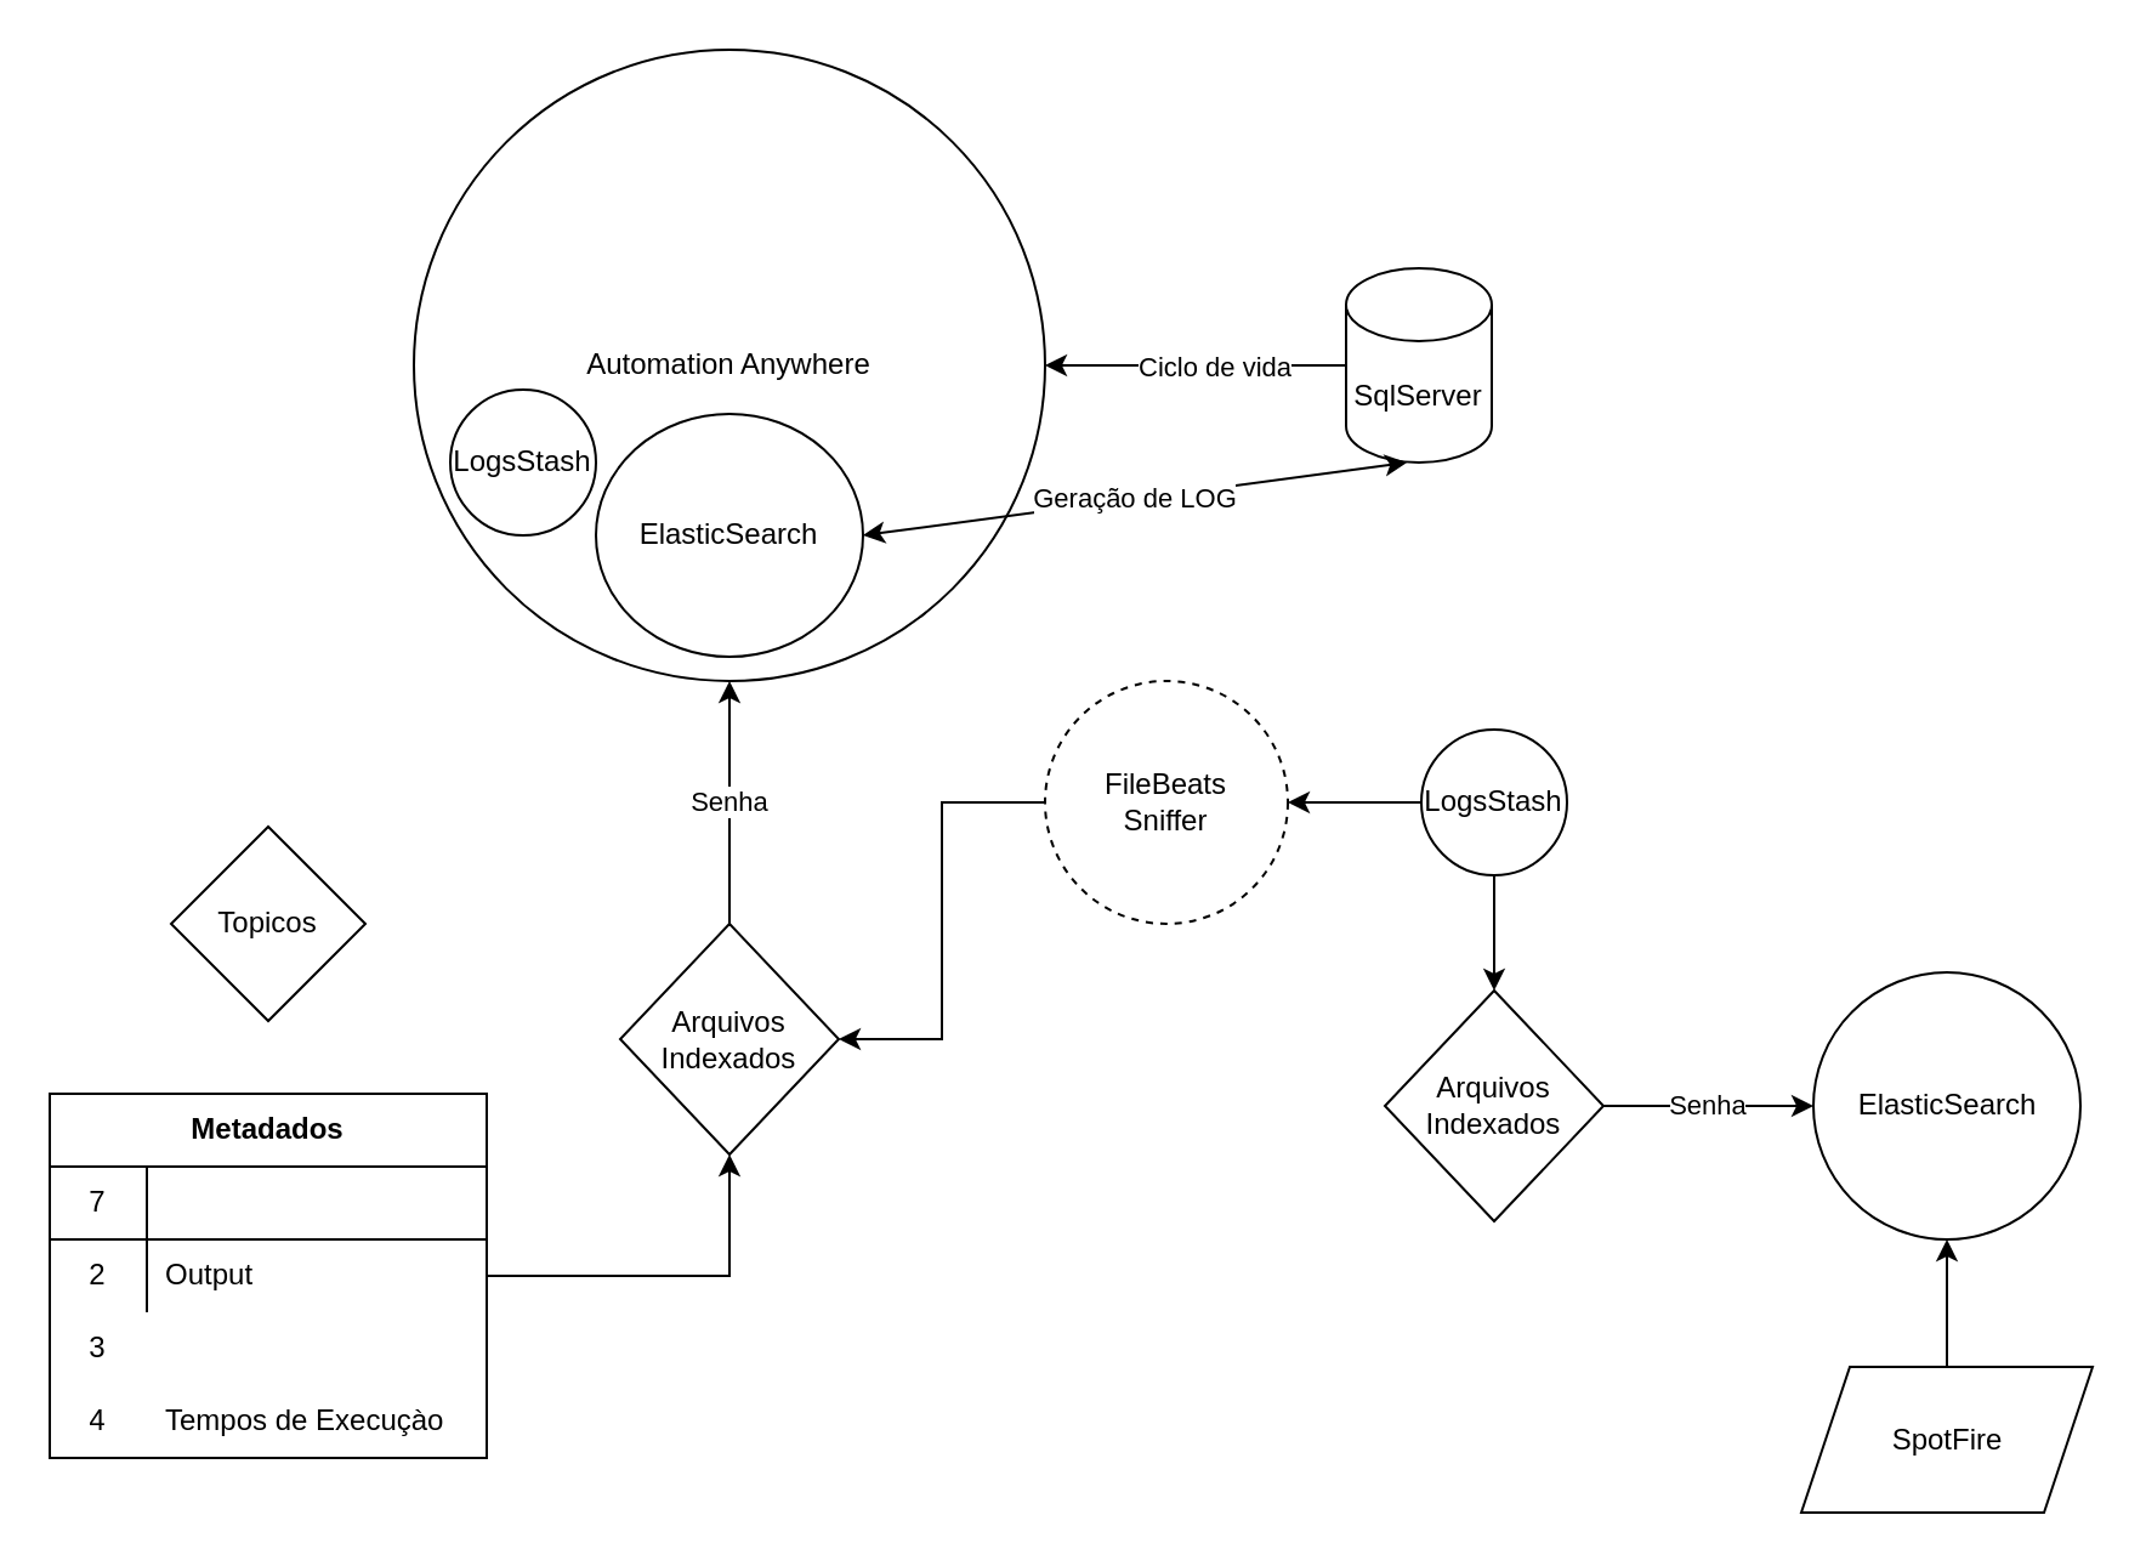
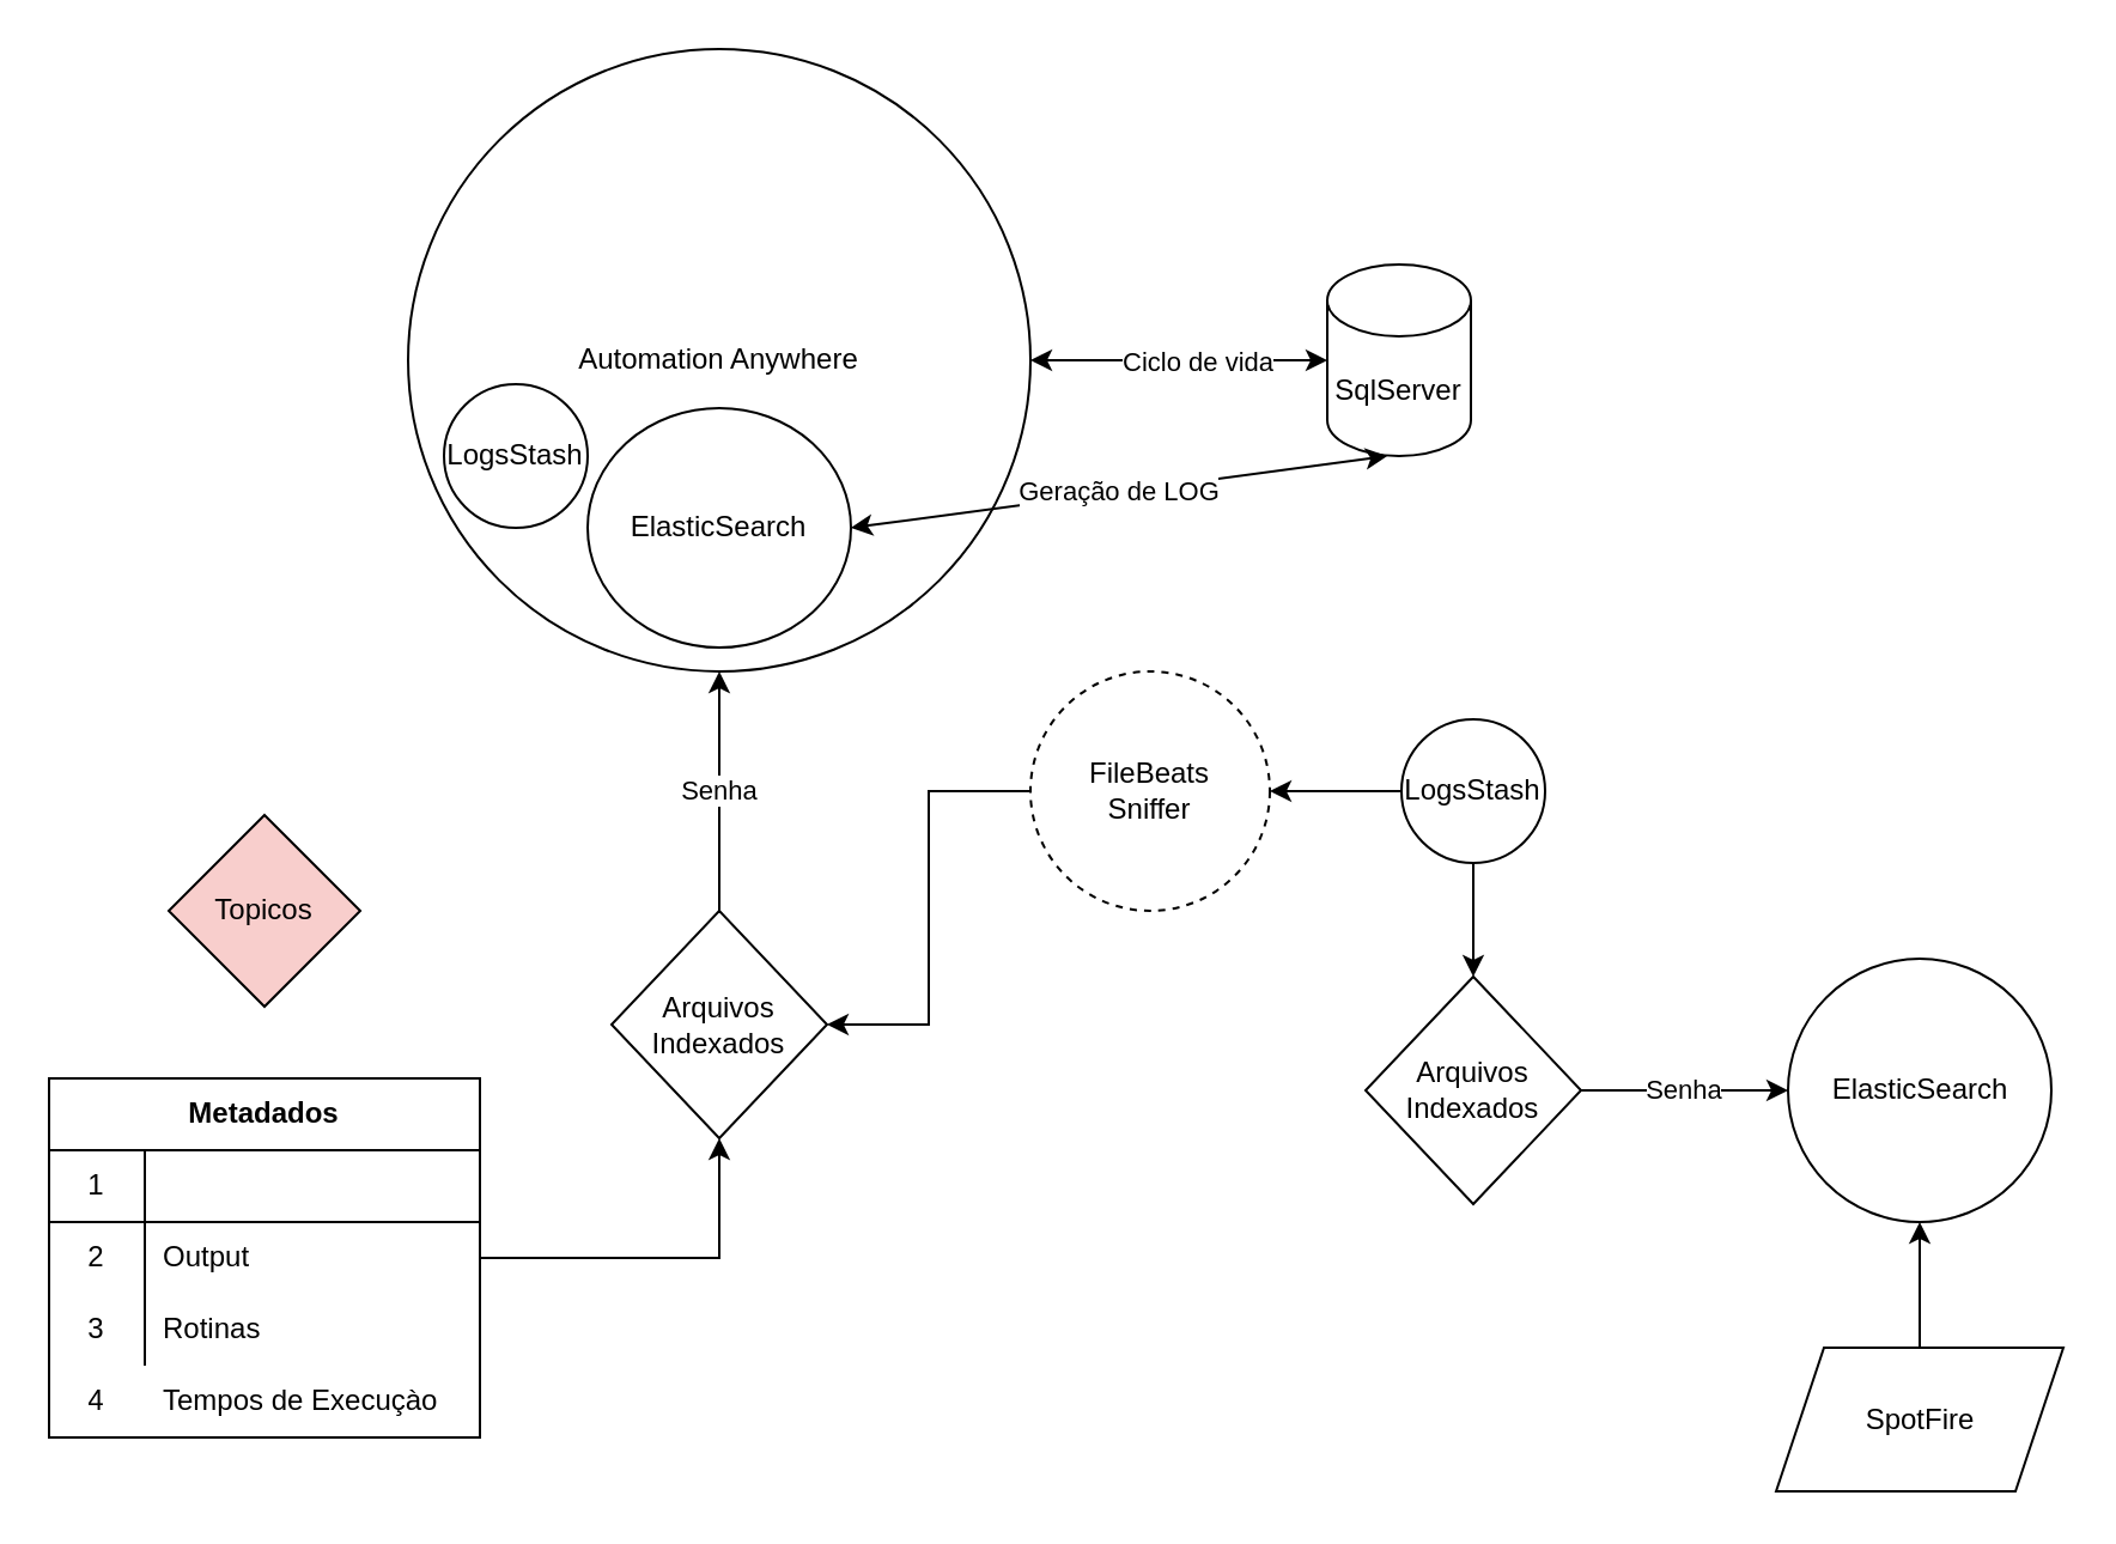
  <mxCell id="0" />
  <mxCell id="1" parent="0" />
  <mxCell id="2" value="Automation Anywhere" style="ellipse;whiteSpace=wrap;html=1;" vertex="1" parent="1"><mxGeometry y="20" width="260" height="260" as="geometry" x="170" /></mxCell>
  <mxCell id="3" value="ElasticSearch" style="ellipse;whiteSpace=wrap;html=1;" vertex="1" parent="1"><mxGeometry x="245" y="170" width="110" height="100" as="geometry" /></mxCell>
  <mxCell id="4" value="SqlServer&lt;br&gt;" style="shape=cylinder3;whiteSpace=wrap;html=1;boundedLbl=1;backgroundOutline=1;size=15;" vertex="1" parent="1"><mxGeometry x="554" y="110" width="60" height="80" as="geometry" /></mxCell>
- <mxCell id="5" value="" style="endArrow=none;startArrow=classic;html=1;exitX=1;exitY=0.5;exitDx=0;exitDy=0;entryX=0;entryY=0.5;entryDx=0;entryDy=0;entryPerimeter=0;" edge="1" parent="1" source="2" target="4"><mxGeometry width="50" height="50" relative="1" as="geometry"><mxPoint x="530" y="410" as="sourcePoint" /><mxPoint x="580" y="360" as="targetPoint" /></mxGeometry></mxCell>
+ <mxCell id="5" value="" style="endArrow=classic;startArrow=classic;html=1;exitX=1;exitY=0.5;exitDx=0;exitDy=0;entryX=0;entryY=0.5;entryDx=0;entryDy=0;entryPerimeter=0;" edge="1" parent="1" source="2" target="4"><mxGeometry width="50" height="50" relative="1" as="geometry"><mxPoint x="530" y="410" as="sourcePoint" /><mxPoint x="580" y="360" as="targetPoint" /></mxGeometry></mxCell>
  <mxCell id="6" value="Ciclo de vida" style="edgeLabel;html=1;align=center;verticalAlign=middle;resizable=0;points=[];" vertex="1" connectable="0" parent="5"><mxGeometry x="0.111" relative="1" as="geometry"><mxPoint as="offset" /></mxGeometry></mxCell>
  <mxCell id="7" value="Geração de LOG" style="endArrow=classic;startArrow=classic;html=1;exitX=1;exitY=0.5;exitDx=0;exitDy=0;" edge="1" parent="1" source="3"><mxGeometry width="50" height="50" relative="1" as="geometry"><mxPoint x="529" y="240" as="sourcePoint" /><mxPoint x="579" y="190" as="targetPoint" /></mxGeometry></mxCell>
  <mxCell id="8" value="ElasticSearch" style="ellipse;whiteSpace=wrap;html=1;" vertex="1" parent="1"><mxGeometry x="746.5" y="400" width="110" height="110" as="geometry" /></mxCell>
  <mxCell id="9" value="Senha" style="edgeStyle=orthogonalEdgeStyle;rounded=0;orthogonalLoop=1;jettySize=auto;html=1;exitX=0.5;exitY=0;exitDx=0;exitDy=0;" edge="1" parent="1" source="10" target="2"><mxGeometry relative="1" as="geometry" /></mxCell>
  <mxCell id="10" value="Arquivos Indexados" style="rhombus;whiteSpace=wrap;html=1;" vertex="1" parent="1"><mxGeometry x="255" y="380" width="90" height="95" as="geometry" /></mxCell>
  <mxCell id="11" value="Metadados" style="shape=table;html=1;whiteSpace=wrap;startSize=30;container=1;collapsible=0;childLayout=tableLayout;fixedRows=1;rowLines=0;fontStyle=1;align=center;" vertex="1" parent="1"><mxGeometry x="20" y="450" width="180" height="150" as="geometry" /></mxCell>
  <mxCell id="12" value="" style="shape=partialRectangle;html=1;whiteSpace=wrap;collapsible=0;dropTarget=0;pointerEvents=0;fillColor=none;top=0;left=0;bottom=1;right=0;points=[[0,0.5],[1,0.5]];portConstraint=eastwest;" vertex="1" parent="11"><mxGeometry y="30" width="180" height="30" as="geometry" /></mxCell>
- <mxCell id="13" value="7" style="shape=partialRectangle;html=1;whiteSpace=wrap;connectable=0;fillColor=none;top=0;left=0;bottom=0;right=0;overflow=hidden;" vertex="1" parent="12"><mxGeometry width="40" height="30" as="geometry" /></mxCell>
+ <mxCell id="13" value="1" style="shape=partialRectangle;html=1;whiteSpace=wrap;connectable=0;fillColor=none;top=0;left=0;bottom=0;right=0;overflow=hidden;" vertex="1" parent="12"><mxGeometry width="40" height="30" as="geometry" /></mxCell>
  <mxCell id="14" value="" style="shape=partialRectangle;html=1;whiteSpace=wrap;collapsible=0;dropTarget=0;pointerEvents=0;fillColor=none;top=0;left=0;bottom=0;right=0;points=[[0,0.5],[1,0.5]];portConstraint=eastwest;" vertex="1" parent="11"><mxGeometry y="60" width="180" height="30" as="geometry" /></mxCell>
  <mxCell id="15" value="2" style="shape=partialRectangle;html=1;whiteSpace=wrap;connectable=0;fillColor=none;top=0;left=0;bottom=0;right=0;overflow=hidden;" vertex="1" parent="14"><mxGeometry width="40" height="30" as="geometry" /></mxCell>
  <mxCell id="16" value="Output" style="shape=partialRectangle;html=1;whiteSpace=wrap;connectable=0;fillColor=none;top=0;left=0;bottom=0;right=0;align=left;spacingLeft=6;overflow=hidden;" vertex="1" parent="14"><mxGeometry x="40" width="140" height="30" as="geometry" /></mxCell>
  <mxCell id="17" value="" style="shape=partialRectangle;html=1;whiteSpace=wrap;collapsible=0;dropTarget=0;pointerEvents=0;fillColor=none;top=0;left=0;bottom=0;right=0;points=[[0,0.5],[1,0.5]];portConstraint=eastwest;" vertex="1" parent="11"><mxGeometry y="90" width="180" height="30" as="geometry" /></mxCell>
  <mxCell id="18" value="3" style="shape=partialRectangle;html=1;whiteSpace=wrap;connectable=0;fillColor=none;top=0;left=0;bottom=0;right=0;overflow=hidden;" vertex="1" parent="17"><mxGeometry width="40" height="30" as="geometry" /></mxCell>
+ <mxCell id="19" value="Rotinas" style="shape=partialRectangle;html=1;whiteSpace=wrap;connectable=0;fillColor=none;top=0;left=0;bottom=0;right=0;align=left;spacingLeft=6;overflow=hidden;" vertex="1" parent="17"><mxGeometry x="40" width="140" height="30" as="geometry" /></mxCell>
  <mxCell id="20" value="4" style="shape=partialRectangle;html=1;whiteSpace=wrap;connectable=0;fillColor=none;top=0;left=0;bottom=0;right=0;overflow=hidden;" vertex="1" parent="1"><mxGeometry x="20" y="570" width="40" height="30" as="geometry" /></mxCell>
  <mxCell id="21" value="Tempos de Execuçào" style="shape=partialRectangle;html=1;whiteSpace=wrap;connectable=0;fillColor=none;top=0;left=0;bottom=0;right=0;align=left;spacingLeft=6;overflow=hidden;" vertex="1" parent="1"><mxGeometry x="60" y="570" width="140" height="30" as="geometry" /></mxCell>
- <mxCell id="22" value="Topicos" style="rhombus;whiteSpace=wrap;html=1;" vertex="1" parent="1"><mxGeometry x="70" y="340" width="80" height="80" as="geometry" /></mxCell>
+ <mxCell id="22" value="Topicos" style="rhombus;whiteSpace=wrap;html=1;fillColor=#f8cecc;" vertex="1" parent="1"><mxGeometry x="70" y="340" width="80" height="80" as="geometry" /></mxCell>
  <mxCell id="23" style="edgeStyle=orthogonalEdgeStyle;rounded=0;orthogonalLoop=1;jettySize=auto;html=1;exitX=1;exitY=0.5;exitDx=0;exitDy=0;entryX=0.5;entryY=1;entryDx=0;entryDy=0;" edge="1" parent="1" source="14" target="10"><mxGeometry relative="1" as="geometry" /></mxCell>
  <mxCell id="24" style="edgeStyle=orthogonalEdgeStyle;rounded=0;orthogonalLoop=1;jettySize=auto;html=1;exitX=0.5;exitY=0;exitDx=0;exitDy=0;entryX=0.5;entryY=1;entryDx=0;entryDy=0;" edge="1" parent="1" source="25" target="8"><mxGeometry relative="1" as="geometry" /></mxCell>
  <mxCell id="25" value="SpotFire" style="shape=parallelogram;perimeter=parallelogramPerimeter;whiteSpace=wrap;html=1;fixedSize=1;" vertex="1" parent="1"><mxGeometry x="741.5" y="562.5" width="120" height="60" as="geometry" /></mxCell>
  <mxCell id="26" style="edgeStyle=orthogonalEdgeStyle;rounded=0;orthogonalLoop=1;jettySize=auto;html=1;exitX=0;exitY=0.5;exitDx=0;exitDy=0;entryX=1;entryY=0.5;entryDx=0;entryDy=0;" edge="1" parent="1" source="28" target="10"><mxGeometry relative="1" as="geometry" /></mxCell>
  <mxCell id="27" style="edgeStyle=orthogonalEdgeStyle;rounded=0;orthogonalLoop=1;jettySize=auto;html=1;exitX=0.5;exitY=1;exitDx=0;exitDy=0;entryX=0.5;entryY=0;entryDx=0;entryDy=0;" edge="1" parent="1" source="33" target="30"><mxGeometry relative="1" as="geometry" /></mxCell>
  <mxCell id="28" value="FileBeats&lt;br&gt;Sniffer" style="ellipse;whiteSpace=wrap;html=1;dashed=1;" vertex="1" parent="1"><mxGeometry x="430" y="280" width="100" height="100" as="geometry" /></mxCell>
  <mxCell id="29" value="Senha" style="edgeStyle=orthogonalEdgeStyle;rounded=0;orthogonalLoop=1;jettySize=auto;html=1;exitX=1;exitY=0.5;exitDx=0;exitDy=0;entryX=0;entryY=0.5;entryDx=0;entryDy=0;" edge="1" parent="1" source="30" target="8"><mxGeometry relative="1" as="geometry"><mxPoint x="716.5" y="455.5" as="targetPoint" /></mxGeometry></mxCell>
  <mxCell id="30" value="Arquivos Indexados" style="rhombus;whiteSpace=wrap;html=1;" vertex="1" parent="1"><mxGeometry x="570" y="407.5" width="90" height="95" as="geometry" /></mxCell>
  <mxCell id="31" value="LogsStash" style="ellipse;whiteSpace=wrap;html=1;" vertex="1" parent="1"><mxGeometry x="185" y="160" width="60" height="60" as="geometry" /></mxCell>
  <mxCell id="32" style="edgeStyle=orthogonalEdgeStyle;rounded=0;orthogonalLoop=1;jettySize=auto;html=1;exitX=0;exitY=0.5;exitDx=0;exitDy=0;" edge="1" parent="1" source="33" target="28"><mxGeometry relative="1" as="geometry" /></mxCell>
  <mxCell id="33" value="LogsStash" style="ellipse;whiteSpace=wrap;html=1;" vertex="1" parent="1"><mxGeometry x="585" y="300" width="60" height="60" as="geometry" /></mxCell>
